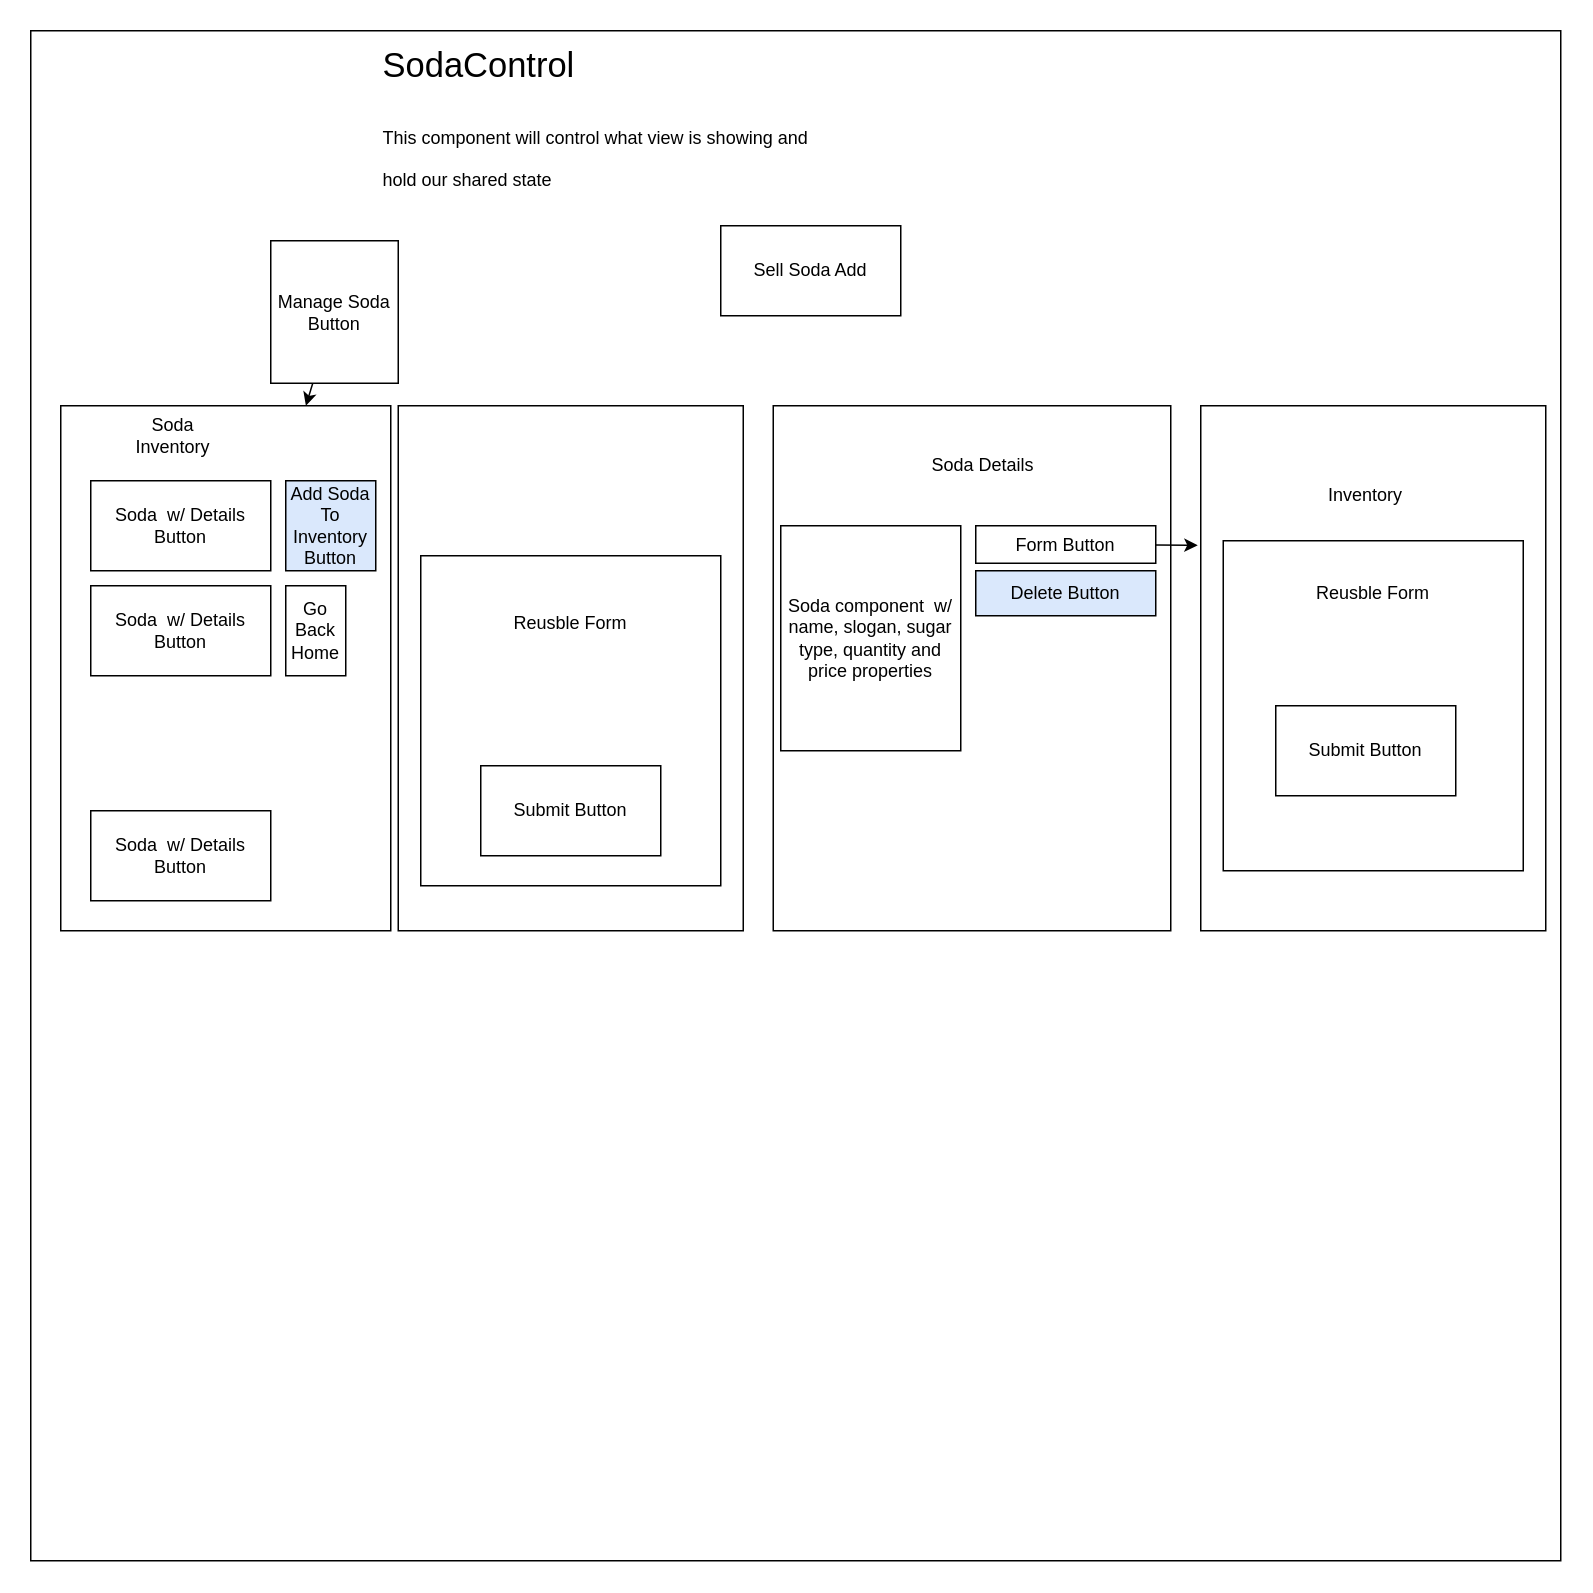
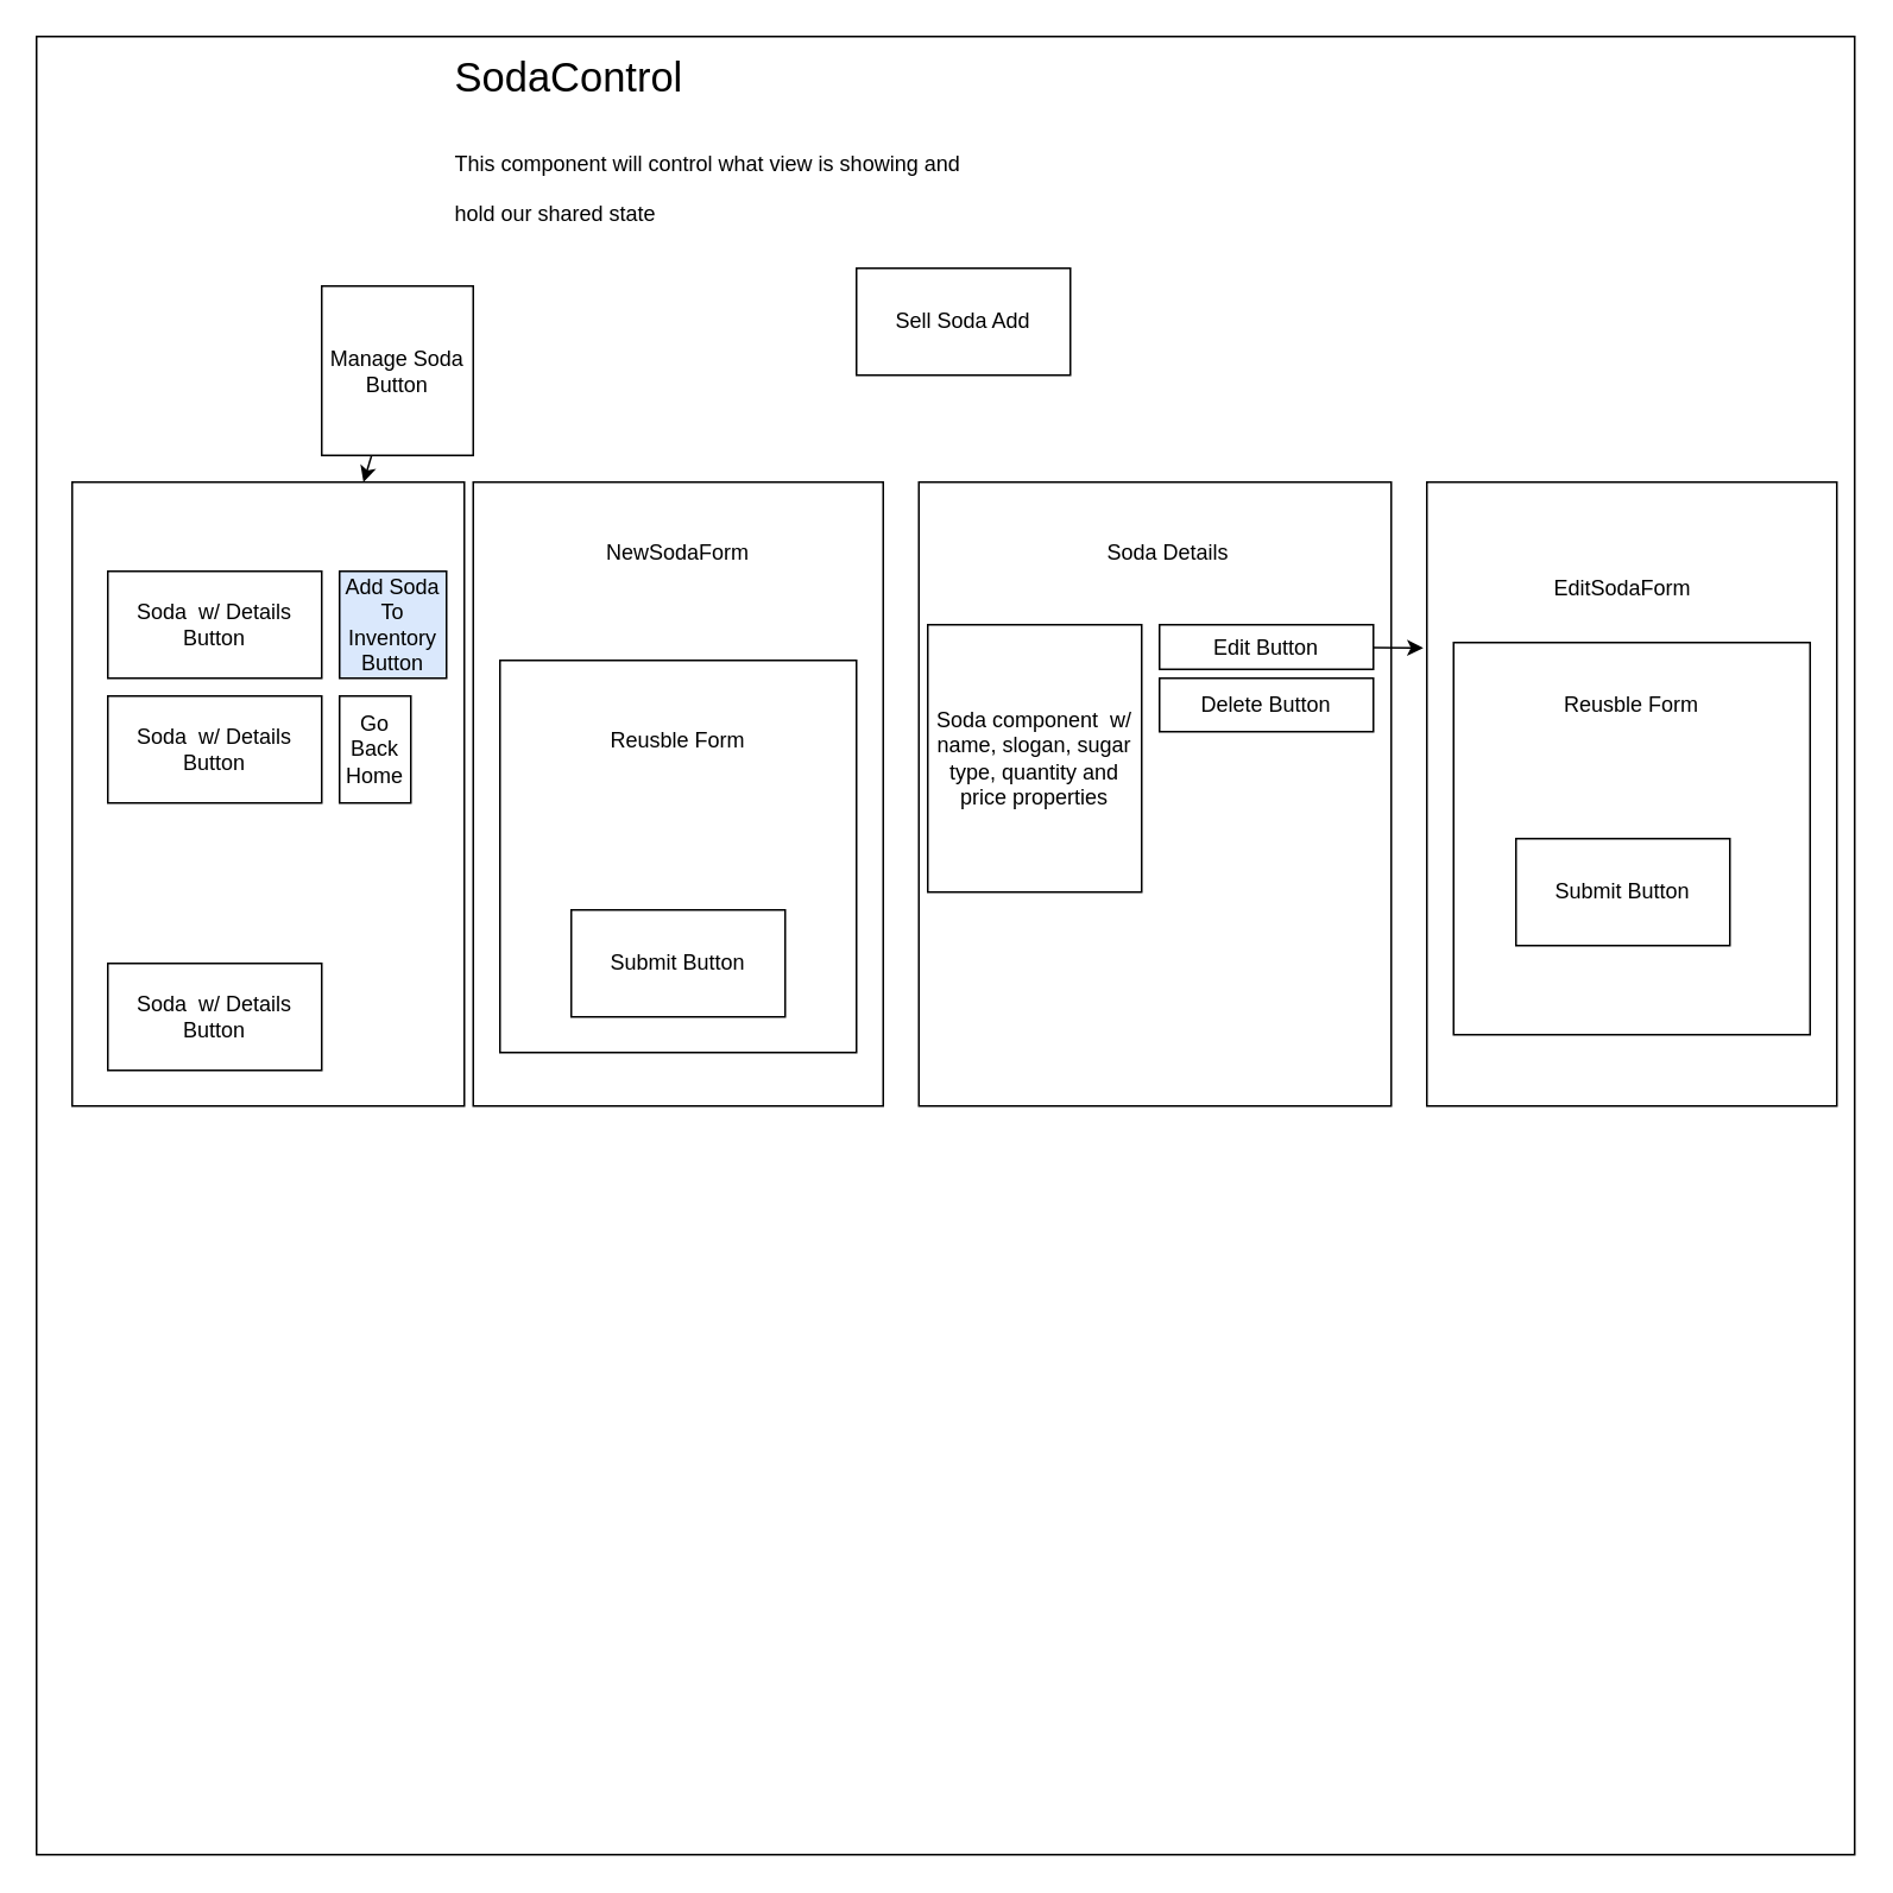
  <mxCell id="0" />
  <mxCell id="1" parent="0" />
  <mxCell id="2" value="" style="whiteSpace=wrap;html=1;aspect=fixed;align=left;" parent="1" vertex="1"><mxGeometry x="20" y="20" width="1020" height="1020" as="geometry" /></mxCell>
  <mxCell id="3" value="" style="rounded=0;whiteSpace=wrap;html=1;" parent="1" vertex="1"><mxGeometry x="40" y="270" width="220" height="350" as="geometry" /></mxCell>
- <mxCell id="4" value="Soda Inventory&lt;br&gt;" style="text;html=1;strokeColor=none;fillColor=none;align=center;verticalAlign=middle;whiteSpace=wrap;rounded=0;" parent="1" vertex="1"><mxGeometry x="80" y="280" width="70" height="20" as="geometry" /></mxCell>
  <mxCell id="5" value="Soda &amp;nbsp;w/ Details Button" style="rounded=0;whiteSpace=wrap;html=1;" parent="1" vertex="1"><mxGeometry x="60" y="540" width="120" height="60" as="geometry" /></mxCell>
  <mxCell id="6" value="Soda &amp;nbsp;w/ Details Button" style="rounded=0;whiteSpace=wrap;html=1;" parent="1" vertex="1"><mxGeometry x="60" y="320" width="120" height="60" as="geometry" /></mxCell>
  <mxCell id="7" value="Soda &amp;nbsp;w/ Details Button" style="rounded=0;whiteSpace=wrap;html=1;" parent="1" vertex="1"><mxGeometry x="60" y="390" width="120" height="60" as="geometry" /></mxCell>
  <mxCell id="8" value="" style="rounded=0;whiteSpace=wrap;html=1;shadow=0;" parent="1" vertex="1"><mxGeometry x="265" y="270" width="230" height="350" as="geometry" /></mxCell>
+ <mxCell id="9" value="NewSodaForm" style="text;html=1;strokeColor=none;fillColor=none;align=center;verticalAlign=middle;whiteSpace=wrap;rounded=0;" parent="1" vertex="1"><mxGeometry x="320" y="270" width="120" height="80" as="geometry" /></mxCell>
  <mxCell id="10" value="" style="rounded=0;whiteSpace=wrap;html=1;" parent="1" vertex="1"><mxGeometry x="515" y="270" width="265" height="350" as="geometry" /></mxCell>
  <mxCell id="11" value="Soda Details&lt;br&gt;" style="text;html=1;strokeColor=none;fillColor=none;align=center;verticalAlign=middle;whiteSpace=wrap;rounded=0;" parent="1" vertex="1"><mxGeometry x="575" y="280" width="160" height="60" as="geometry" /></mxCell>
  <mxCell id="12" value="" style="rounded=0;whiteSpace=wrap;html=1;align=center;" parent="1" vertex="1"><mxGeometry x="280" y="370" width="200" height="220" as="geometry" /></mxCell>
  <mxCell id="13" value="&lt;span style=&quot;font-size: 23px ; text-align: center&quot;&gt;SodaControl&lt;/span&gt;&lt;h1&gt;&lt;span style=&quot;font-size: 12px ; font-weight: normal&quot;&gt;This component will control what view is showing and hold our shared state&lt;/span&gt;&lt;br&gt;&lt;/h1&gt;&lt;div&gt;&lt;span style=&quot;font-size: 12px ; font-weight: normal&quot;&gt;&lt;br&gt;&lt;/span&gt;&lt;/div&gt;" style="text;html=1;strokeColor=none;fillColor=none;spacing=5;spacingTop=-20;whiteSpace=wrap;overflow=hidden;rounded=0;" parent="1" vertex="1"><mxGeometry x="250" y="40" width="300" height="100" as="geometry" /></mxCell>
  <mxCell id="14" value="Go Back Home" style="rounded=0;whiteSpace=wrap;html=1;" parent="1" vertex="1"><mxGeometry x="190" y="390" width="40" height="60" as="geometry" /></mxCell>
  <mxCell id="15" value="Add Soda To Inventory&lt;br&gt;Button" style="rounded=0;whiteSpace=wrap;html=1;fillColor=#dae8fc;" parent="1" vertex="1"><mxGeometry x="190" y="320" width="60" height="60" as="geometry" /></mxCell>
  <mxCell id="16" style="edgeStyle=none;rounded=0;orthogonalLoop=1;jettySize=auto;html=1;" edge="1" parent="1" source="17" target="3"><mxGeometry relative="1" as="geometry" /></mxCell>
  <mxCell id="17" value="Manage Soda Button" style="rounded=0;whiteSpace=wrap;html=1;" vertex="1" parent="1"><mxGeometry x="180" y="160" width="85" height="95" as="geometry" /></mxCell>
  <mxCell id="18" value="Sell Soda Add" style="rounded=0;whiteSpace=wrap;html=1;" vertex="1" parent="1"><mxGeometry x="480" y="150" width="120" height="60" as="geometry" /></mxCell>
  <mxCell id="19" value="Submit Button&lt;br&gt;" style="rounded=0;whiteSpace=wrap;html=1;" vertex="1" parent="1"><mxGeometry x="320" y="510" width="120" height="60" as="geometry" /></mxCell>
  <mxCell id="20" value="Reusble Form" style="text;html=1;strokeColor=none;fillColor=none;align=center;verticalAlign=middle;whiteSpace=wrap;rounded=0;shadow=0;" vertex="1" parent="1"><mxGeometry x="320" y="400" width="120" height="30" as="geometry" /></mxCell>
  <mxCell id="21" value="Soda component&amp;nbsp; w/ name, slogan, sugar type, quantity and price properties" style="rounded=0;whiteSpace=wrap;html=1;" vertex="1" parent="1"><mxGeometry x="520" y="350" width="120" height="150" as="geometry" /></mxCell>
  <mxCell id="22" value="" style="edgeStyle=none;rounded=0;orthogonalLoop=1;jettySize=auto;html=1;" edge="1" parent="1" source="23"><mxGeometry relative="1" as="geometry"><mxPoint x="798" y="363" as="targetPoint" /></mxGeometry></mxCell>
- <mxCell id="23" value="Form Button" style="rounded=0;whiteSpace=wrap;html=1;" vertex="1" parent="1"><mxGeometry x="650" y="350" width="120" height="25" as="geometry" /></mxCell>
- <mxCell id="24" value="Delete Button" style="rounded=0;whiteSpace=wrap;html=1;fillColor=#dae8fc;" vertex="1" parent="1"><mxGeometry x="650" y="380" width="120" height="30" as="geometry" /></mxCell>
+ <mxCell id="23" value="Edit Button" style="rounded=0;whiteSpace=wrap;html=1;" vertex="1" parent="1"><mxGeometry x="650" y="350" width="120" height="25" as="geometry" /></mxCell>
+ <mxCell id="24" value="Delete Button" style="rounded=0;whiteSpace=wrap;html=1;" vertex="1" parent="1"><mxGeometry x="650" y="380" width="120" height="30" as="geometry" /></mxCell>
  <mxCell id="25" value="" style="rounded=0;whiteSpace=wrap;html=1;shadow=0;" vertex="1" parent="1"><mxGeometry x="800" y="270" width="230" height="350" as="geometry" /></mxCell>
- <mxCell id="26" value="Inventory" style="text;html=1;strokeColor=none;fillColor=none;align=center;verticalAlign=middle;whiteSpace=wrap;rounded=0;" vertex="1" parent="1"><mxGeometry x="850" y="290" width="120" height="80" as="geometry" /></mxCell>
+ <mxCell id="26" value="EditSodaForm" style="text;html=1;strokeColor=none;fillColor=none;align=center;verticalAlign=middle;whiteSpace=wrap;rounded=0;" vertex="1" parent="1"><mxGeometry x="850" y="290" width="120" height="80" as="geometry" /></mxCell>
  <mxCell id="27" value="" style="rounded=0;whiteSpace=wrap;html=1;align=center;" vertex="1" parent="1"><mxGeometry x="815" y="360" width="200" height="220" as="geometry" /></mxCell>
  <mxCell id="28" value="Reusble Form" style="text;html=1;strokeColor=none;fillColor=none;align=center;verticalAlign=middle;whiteSpace=wrap;rounded=0;shadow=0;" vertex="1" parent="1"><mxGeometry x="855" y="380" width="120" height="30" as="geometry" /></mxCell>
  <mxCell id="29" value="Submit Button&lt;br&gt;" style="rounded=0;whiteSpace=wrap;html=1;" vertex="1" parent="1"><mxGeometry x="850" y="470" width="120" height="60" as="geometry" /></mxCell>
